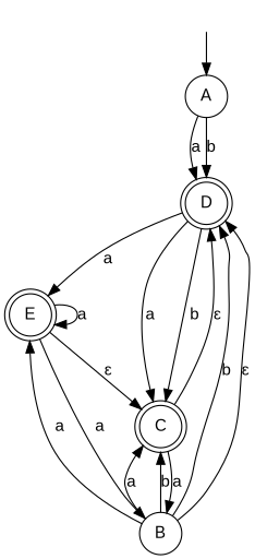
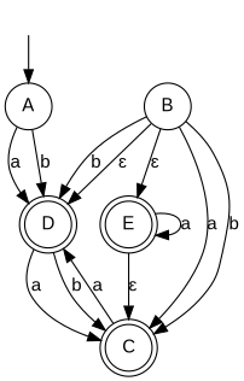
  digraph {
    fontname="Liberation Sans"
    node [fontname="Liberation Sans" shape=doublecircle]
    edge [fontname="Liberation Sans"]
    n1 [height=0 label=" " shape=none style=invis width=0]
    A [shape=circle]
    D
    E
    C
    B [shape=circle]
    subgraph sub_1 {
      n1
    }
    n1 -> A
    A -> D [label=a]
    A -> D [label=b]
-   D -> E [label=a]
    D -> C [label=a]
    D -> C [label=b]
    E -> E [label=a]
    E -> C [label="ɛ"]
-   E -> B [label=a]
-   C -> D [label="ɛ"]
-   C -> B [label=a]
+   C -> D [label=a]
    B -> D [label=b]
    B -> D [label="ɛ"]
-   B -> E [label=a]
+   B -> E [label="ɛ"]
    B -> C [label=a]
    B -> C [label=b]
  }
